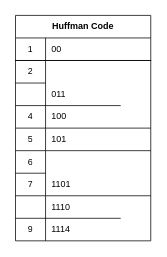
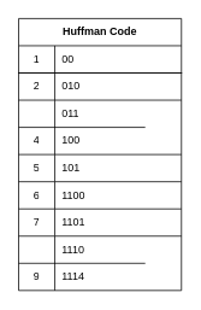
  <mxCell id="0" />
  <mxCell id="1" parent="0" />
  <mxCell id="2" value="Huffman Code" style="shape=table;html=1;whiteSpace=wrap;startSize=30;container=1;collapsible=0;childLayout=tableLayout;fixedRows=1;rowLines=1;fontStyle=1;align=center;resizeLast=0;resizeLastRow=1;" parent="1" vertex="1"><mxGeometry x="20" y="20" width="180" height="300" as="geometry" /></mxCell>
  <mxCell id="3" value="" style="shape=partialRectangle;html=1;whiteSpace=wrap;collapsible=0;dropTarget=0;pointerEvents=0;fillColor=none;top=0;left=0;bottom=1;right=0;points=[[0,0.5],[1,0.5]];portConstraint=eastwest;" parent="2" vertex="1"><mxGeometry y="30" width="180" height="30" as="geometry" /></mxCell>
  <mxCell id="4" value="1" style="shape=partialRectangle;html=1;whiteSpace=wrap;connectable=0;fillColor=none;top=0;left=0;bottom=0;right=0;overflow=hidden;" parent="3" vertex="1"><mxGeometry width="40" height="30" as="geometry" /></mxCell>
  <mxCell id="5" value="00" style="shape=partialRectangle;html=1;whiteSpace=wrap;connectable=0;fillColor=none;top=0;left=0;bottom=0;right=0;align=left;spacingLeft=6;overflow=hidden;" parent="3" vertex="1"><mxGeometry x="40" width="140" height="30" as="geometry" /></mxCell>
  <mxCell id="6" value="" style="shape=partialRectangle;html=1;whiteSpace=wrap;collapsible=0;dropTarget=0;pointerEvents=0;fillColor=none;top=0;left=0;bottom=0;right=0;points=[[0,0.5],[1,0.5]];portConstraint=eastwest;" parent="2" vertex="1"><mxGeometry y="60" width="180" height="30" as="geometry" /></mxCell>
  <mxCell id="7" value="2" style="shape=partialRectangle;html=1;whiteSpace=wrap;connectable=0;fillColor=none;top=0;left=0;bottom=0;right=0;overflow=hidden;" parent="6" vertex="1"><mxGeometry width="40" height="30" as="geometry" /></mxCell>
+ <mxCell id="8" value="010" style="shape=partialRectangle;html=1;whiteSpace=wrap;connectable=0;fillColor=none;top=0;left=0;bottom=0;right=0;align=left;spacingLeft=6;overflow=hidden;" parent="6" vertex="1"><mxGeometry x="40" width="140" height="30" as="geometry" /></mxCell>
  <mxCell id="9" value="" style="shape=partialRectangle;html=1;whiteSpace=wrap;collapsible=0;dropTarget=0;pointerEvents=0;fillColor=none;top=0;left=0;bottom=0;right=0;points=[[0,0.5],[1,0.5]];portConstraint=eastwest;" parent="2" vertex="1"><mxGeometry y="90" width="180" height="30" as="geometry" /></mxCell>
  <mxCell id="10" value="011" style="shape=partialRectangle;html=1;whiteSpace=wrap;connectable=0;fillColor=none;top=0;left=0;bottom=0;right=0;align=left;spacingLeft=6;overflow=hidden;" parent="9" vertex="1"><mxGeometry x="40" width="140" height="30" as="geometry" /></mxCell>
  <mxCell id="11" value="" style="shape=partialRectangle;html=1;whiteSpace=wrap;collapsible=0;dropTarget=0;pointerEvents=0;fillColor=none;top=0;left=0;bottom=0;right=0;points=[[0,0.5],[1,0.5]];portConstraint=eastwest;" parent="2" vertex="1"><mxGeometry y="120" width="180" height="30" as="geometry" /></mxCell>
  <mxCell id="12" value="4" style="shape=partialRectangle;html=1;whiteSpace=wrap;connectable=0;fillColor=none;top=0;left=0;bottom=0;right=0;overflow=hidden;" parent="11" vertex="1"><mxGeometry width="40" height="30" as="geometry" /></mxCell>
  <mxCell id="13" value="100" style="shape=partialRectangle;html=1;whiteSpace=wrap;connectable=0;fillColor=none;top=0;left=0;bottom=0;right=0;align=left;spacingLeft=6;overflow=hidden;" parent="11" vertex="1"><mxGeometry x="40" width="140" height="30" as="geometry" /></mxCell>
  <mxCell id="14" value="" style="shape=partialRectangle;html=1;whiteSpace=wrap;collapsible=0;dropTarget=0;pointerEvents=0;fillColor=none;top=0;left=0;bottom=0;right=0;points=[[0,0.5],[1,0.5]];portConstraint=eastwest;" parent="2" vertex="1"><mxGeometry y="150" width="180" height="30" as="geometry" /></mxCell>
  <mxCell id="15" value="5" style="shape=partialRectangle;html=1;whiteSpace=wrap;connectable=0;fillColor=none;top=0;left=0;bottom=0;right=0;overflow=hidden;" parent="14" vertex="1"><mxGeometry width="40" height="30" as="geometry" /></mxCell>
  <mxCell id="16" value="101" style="shape=partialRectangle;html=1;whiteSpace=wrap;connectable=0;fillColor=none;top=0;left=0;bottom=0;right=0;align=left;spacingLeft=6;overflow=hidden;" parent="14" vertex="1"><mxGeometry x="40" width="140" height="30" as="geometry" /></mxCell>
  <mxCell id="17" value="" style="shape=partialRectangle;html=1;whiteSpace=wrap;collapsible=0;dropTarget=0;pointerEvents=0;fillColor=none;top=0;left=0;bottom=0;right=0;points=[[0,0.5],[1,0.5]];portConstraint=eastwest;" parent="2" vertex="1"><mxGeometry y="180" width="180" height="30" as="geometry" /></mxCell>
  <mxCell id="18" value="6" style="shape=partialRectangle;html=1;whiteSpace=wrap;connectable=0;fillColor=none;top=0;left=0;bottom=0;right=0;overflow=hidden;" parent="17" vertex="1"><mxGeometry width="40" height="30" as="geometry" /></mxCell>
+ <mxCell id="19" value="1100" style="shape=partialRectangle;html=1;whiteSpace=wrap;connectable=0;fillColor=none;top=0;left=0;bottom=0;right=0;align=left;spacingLeft=6;overflow=hidden;" parent="17" vertex="1"><mxGeometry x="40" width="140" height="30" as="geometry" /></mxCell>
  <mxCell id="20" value="" style="shape=partialRectangle;html=1;whiteSpace=wrap;collapsible=0;dropTarget=0;pointerEvents=0;fillColor=none;top=0;left=0;bottom=0;right=0;points=[[0,0.5],[1,0.5]];portConstraint=eastwest;" parent="2" vertex="1"><mxGeometry y="210" width="180" height="30" as="geometry" /></mxCell>
  <mxCell id="21" value="7" style="shape=partialRectangle;html=1;whiteSpace=wrap;connectable=0;fillColor=none;top=0;left=0;bottom=0;right=0;overflow=hidden;" parent="20" vertex="1"><mxGeometry width="40" height="30" as="geometry" /></mxCell>
  <mxCell id="22" value="1101" style="shape=partialRectangle;html=1;whiteSpace=wrap;connectable=0;fillColor=none;top=0;left=0;bottom=0;right=0;align=left;spacingLeft=6;overflow=hidden;" parent="20" vertex="1"><mxGeometry x="40" width="140" height="30" as="geometry" /></mxCell>
  <mxCell id="23" value="" style="shape=partialRectangle;html=1;whiteSpace=wrap;collapsible=0;dropTarget=0;pointerEvents=0;fillColor=none;top=0;left=0;bottom=0;right=0;points=[[0,0.5],[1,0.5]];portConstraint=eastwest;" parent="2" vertex="1"><mxGeometry y="240" width="180" height="30" as="geometry" /></mxCell>
  <mxCell id="24" value="1110" style="shape=partialRectangle;html=1;whiteSpace=wrap;connectable=0;fillColor=none;top=0;left=0;bottom=0;right=0;align=left;spacingLeft=6;overflow=hidden;" parent="23" vertex="1"><mxGeometry x="40" width="140" height="30" as="geometry" /></mxCell>
  <mxCell id="25" value="" style="shape=partialRectangle;html=1;whiteSpace=wrap;collapsible=0;dropTarget=0;pointerEvents=0;fillColor=none;top=0;left=0;bottom=0;right=0;points=[[0,0.5],[1,0.5]];portConstraint=eastwest;" parent="2" vertex="1"><mxGeometry y="270" width="180" height="30" as="geometry" /></mxCell>
  <mxCell id="26" value="9" style="shape=partialRectangle;html=1;whiteSpace=wrap;connectable=0;fillColor=none;top=0;left=0;bottom=0;right=0;overflow=hidden;" parent="25" vertex="1"><mxGeometry width="40" height="30" as="geometry" /></mxCell>
  <mxCell id="27" value="1114" style="shape=partialRectangle;html=1;whiteSpace=wrap;connectable=0;fillColor=none;top=0;left=0;bottom=0;right=0;align=left;spacingLeft=6;overflow=hidden;" parent="25" vertex="1"><mxGeometry x="40" width="140" height="30" as="geometry" /></mxCell>
